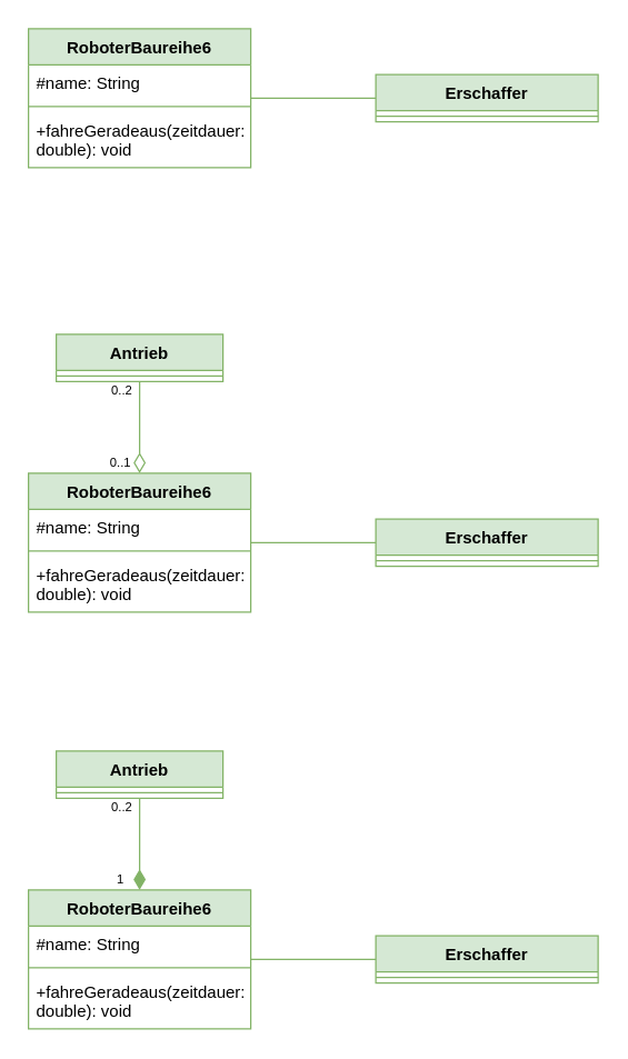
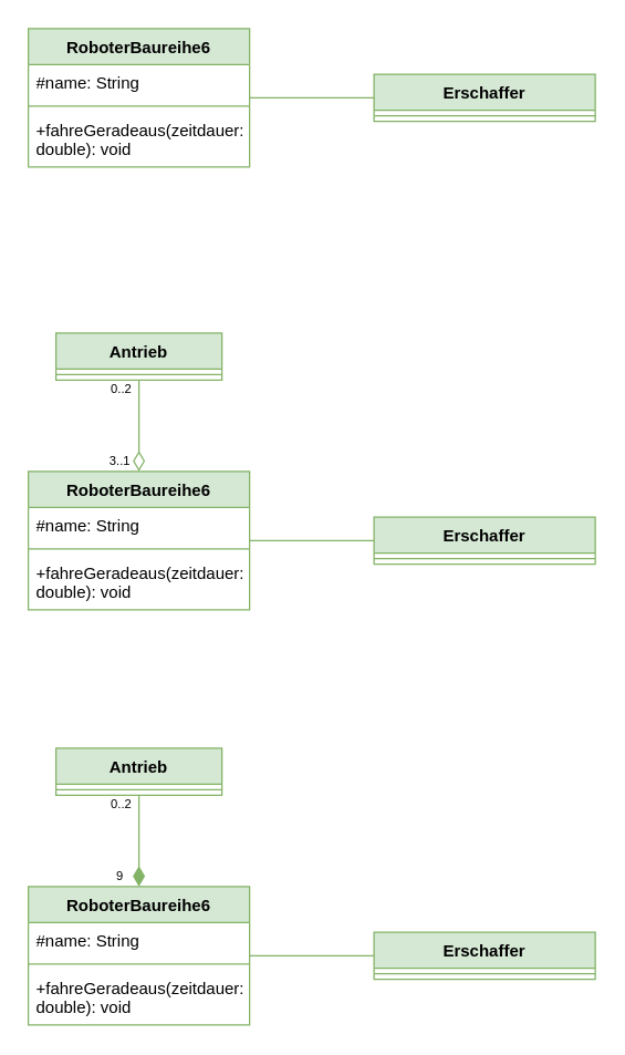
  <mxCell id="0" />
  <mxCell id="1" parent="0" />
  <mxCell id="2" style="edgeStyle=orthogonalEdgeStyle;rounded=0;orthogonalLoop=1;jettySize=auto;html=1;entryX=0;entryY=0.5;entryDx=0;entryDy=0;endArrow=none;endFill=0;fillColor=#d5e8d4;strokeColor=#82b366;" edge="1" parent="1" source="3" target="7"><mxGeometry relative="1" as="geometry" /></mxCell>
  <mxCell id="3" value="RoboterBaureihe6" style="swimlane;fontStyle=1;align=center;verticalAlign=top;childLayout=stackLayout;horizontal=1;startSize=26;horizontalStack=0;resizeParent=1;resizeParentMax=0;resizeLast=0;collapsible=1;marginBottom=0;whiteSpace=wrap;html=1;fillColor=#d5e8d4;strokeColor=#82b366;" vertex="1" parent="1"><mxGeometry x="20" y="20" width="160" height="100" as="geometry"><mxRectangle x="240" y="390" width="140" height="30" as="alternateBounds" /></mxGeometry></mxCell>
  <mxCell id="4" value="#name: String" style="text;strokeColor=none;fillColor=none;align=left;verticalAlign=top;spacingLeft=4;spacingRight=4;overflow=hidden;rotatable=0;points=[[0,0.5],[1,0.5]];portConstraint=eastwest;whiteSpace=wrap;html=1;" vertex="1" parent="3"><mxGeometry y="26" width="160" height="26" as="geometry" /></mxCell>
  <mxCell id="5" value="" style="line;strokeWidth=1;fillColor=none;align=left;verticalAlign=middle;spacingTop=-1;spacingLeft=3;spacingRight=3;rotatable=0;labelPosition=right;points=[];portConstraint=eastwest;strokeColor=inherit;" vertex="1" parent="3"><mxGeometry y="52" width="160" height="8" as="geometry" /></mxCell>
  <mxCell id="6" value="+fahreGeradeaus(zeitdauer: double): void" style="text;strokeColor=none;fillColor=none;align=left;verticalAlign=top;spacingLeft=4;spacingRight=4;overflow=hidden;rotatable=0;points=[[0,0.5],[1,0.5]];portConstraint=eastwest;whiteSpace=wrap;html=1;" vertex="1" parent="3"><mxGeometry y="60" width="160" height="40" as="geometry" /></mxCell>
  <mxCell id="7" value="Erschaffer" style="swimlane;fontStyle=1;align=center;verticalAlign=top;childLayout=stackLayout;horizontal=1;startSize=26;horizontalStack=0;resizeParent=1;resizeParentMax=0;resizeLast=0;collapsible=1;marginBottom=0;whiteSpace=wrap;html=1;fillColor=#d5e8d4;strokeColor=#82b366;" vertex="1" parent="1"><mxGeometry x="270" y="53" width="160" height="34" as="geometry"><mxRectangle x="440" y="350" width="140" height="30" as="alternateBounds" /></mxGeometry></mxCell>
  <mxCell id="8" value="" style="line;strokeWidth=1;fillColor=none;align=left;verticalAlign=middle;spacingTop=-1;spacingLeft=3;spacingRight=3;rotatable=0;labelPosition=right;points=[];portConstraint=eastwest;strokeColor=inherit;" vertex="1" parent="7"><mxGeometry y="26" width="160" height="8" as="geometry" /></mxCell>
  <mxCell id="9" style="edgeStyle=orthogonalEdgeStyle;rounded=0;orthogonalLoop=1;jettySize=auto;html=1;entryX=0;entryY=0.5;entryDx=0;entryDy=0;endArrow=none;endFill=0;fillColor=#d5e8d4;strokeColor=#82b366;" edge="1" parent="1" source="10" target="14"><mxGeometry relative="1" as="geometry" /></mxCell>
  <mxCell id="10" value="RoboterBaureihe6" style="swimlane;fontStyle=1;align=center;verticalAlign=top;childLayout=stackLayout;horizontal=1;startSize=26;horizontalStack=0;resizeParent=1;resizeParentMax=0;resizeLast=0;collapsible=1;marginBottom=0;whiteSpace=wrap;html=1;fillColor=#d5e8d4;strokeColor=#82b366;" vertex="1" parent="1"><mxGeometry x="20" y="340" width="160" height="100" as="geometry"><mxRectangle x="240" y="390" width="140" height="30" as="alternateBounds" /></mxGeometry></mxCell>
  <mxCell id="11" value="#name: String" style="text;strokeColor=none;fillColor=none;align=left;verticalAlign=top;spacingLeft=4;spacingRight=4;overflow=hidden;rotatable=0;points=[[0,0.5],[1,0.5]];portConstraint=eastwest;whiteSpace=wrap;html=1;" vertex="1" parent="10"><mxGeometry y="26" width="160" height="26" as="geometry" /></mxCell>
  <mxCell id="12" value="" style="line;strokeWidth=1;fillColor=none;align=left;verticalAlign=middle;spacingTop=-1;spacingLeft=3;spacingRight=3;rotatable=0;labelPosition=right;points=[];portConstraint=eastwest;strokeColor=inherit;" vertex="1" parent="10"><mxGeometry y="52" width="160" height="8" as="geometry" /></mxCell>
  <mxCell id="13" value="+fahreGeradeaus(zeitdauer: double): void" style="text;strokeColor=none;fillColor=none;align=left;verticalAlign=top;spacingLeft=4;spacingRight=4;overflow=hidden;rotatable=0;points=[[0,0.5],[1,0.5]];portConstraint=eastwest;whiteSpace=wrap;html=1;" vertex="1" parent="10"><mxGeometry y="60" width="160" height="40" as="geometry" /></mxCell>
  <mxCell id="14" value="Erschaffer" style="swimlane;fontStyle=1;align=center;verticalAlign=top;childLayout=stackLayout;horizontal=1;startSize=26;horizontalStack=0;resizeParent=1;resizeParentMax=0;resizeLast=0;collapsible=1;marginBottom=0;whiteSpace=wrap;html=1;fillColor=#d5e8d4;strokeColor=#82b366;" vertex="1" parent="1"><mxGeometry x="270" y="373" width="160" height="34" as="geometry"><mxRectangle x="440" y="350" width="140" height="30" as="alternateBounds" /></mxGeometry></mxCell>
  <mxCell id="15" value="" style="line;strokeWidth=1;fillColor=none;align=left;verticalAlign=middle;spacingTop=-1;spacingLeft=3;spacingRight=3;rotatable=0;labelPosition=right;points=[];portConstraint=eastwest;strokeColor=inherit;" vertex="1" parent="14"><mxGeometry y="26" width="160" height="8" as="geometry" /></mxCell>
  <mxCell id="16" style="edgeStyle=orthogonalEdgeStyle;rounded=0;orthogonalLoop=1;jettySize=auto;html=1;fillColor=#d5e8d4;strokeColor=#82b366;endArrow=diamondThin;endFill=0;strokeWidth=1;startSize=6;endSize=12;" edge="1" parent="1" source="17" target="10"><mxGeometry relative="1" as="geometry" /></mxCell>
  <mxCell id="17" value="Antrieb" style="swimlane;fontStyle=1;align=center;verticalAlign=top;childLayout=stackLayout;horizontal=1;startSize=26;horizontalStack=0;resizeParent=1;resizeParentMax=0;resizeLast=0;collapsible=1;marginBottom=0;whiteSpace=wrap;html=1;fillColor=#d5e8d4;strokeColor=#82b366;" vertex="1" parent="1"><mxGeometry x="40" y="240" width="120" height="34" as="geometry"><mxRectangle x="440" y="350" width="140" height="30" as="alternateBounds" /></mxGeometry></mxCell>
  <mxCell id="18" value="" style="line;strokeWidth=1;fillColor=none;align=left;verticalAlign=middle;spacingTop=-1;spacingLeft=3;spacingRight=3;rotatable=0;labelPosition=right;points=[];portConstraint=eastwest;strokeColor=inherit;" vertex="1" parent="17"><mxGeometry y="26" width="120" height="8" as="geometry" /></mxCell>
  <mxCell id="19" value="&lt;font style=&quot;font-size: 9px;&quot;&gt;0..2&lt;/font&gt;" style="text;html=1;align=center;verticalAlign=middle;resizable=0;points=[];autosize=1;strokeColor=none;fillColor=none;" vertex="1" parent="1"><mxGeometry x="67" y="265" width="40" height="30" as="geometry" /></mxCell>
- <mxCell id="20" value="&lt;font style=&quot;font-size: 9px;&quot;&gt;0..1&lt;/font&gt;" style="text;html=1;align=center;verticalAlign=middle;resizable=0;points=[];autosize=1;strokeColor=none;fillColor=none;" vertex="1" parent="1"><mxGeometry x="66" y="317" width="40" height="30" as="geometry" /></mxCell>
+ <mxCell id="20" value="&lt;font style=&quot;font-size: 9px;&quot;&gt;3..1&lt;/font&gt;" style="text;html=1;align=center;verticalAlign=middle;resizable=0;points=[];autosize=1;strokeColor=none;fillColor=none;" vertex="1" parent="1"><mxGeometry x="66" y="317" width="40" height="30" as="geometry" /></mxCell>
  <mxCell id="21" style="edgeStyle=orthogonalEdgeStyle;rounded=0;orthogonalLoop=1;jettySize=auto;html=1;entryX=0;entryY=0.5;entryDx=0;entryDy=0;endArrow=none;endFill=0;fillColor=#d5e8d4;strokeColor=#82b366;" edge="1" parent="1" source="22" target="26"><mxGeometry relative="1" as="geometry" /></mxCell>
  <mxCell id="22" value="RoboterBaureihe6" style="swimlane;fontStyle=1;align=center;verticalAlign=top;childLayout=stackLayout;horizontal=1;startSize=26;horizontalStack=0;resizeParent=1;resizeParentMax=0;resizeLast=0;collapsible=1;marginBottom=0;whiteSpace=wrap;html=1;fillColor=#d5e8d4;strokeColor=#82b366;" vertex="1" parent="1"><mxGeometry x="20" y="640" width="160" height="100" as="geometry"><mxRectangle x="240" y="390" width="140" height="30" as="alternateBounds" /></mxGeometry></mxCell>
  <mxCell id="23" value="#name: String" style="text;strokeColor=none;fillColor=none;align=left;verticalAlign=top;spacingLeft=4;spacingRight=4;overflow=hidden;rotatable=0;points=[[0,0.5],[1,0.5]];portConstraint=eastwest;whiteSpace=wrap;html=1;" vertex="1" parent="22"><mxGeometry y="26" width="160" height="26" as="geometry" /></mxCell>
  <mxCell id="24" value="" style="line;strokeWidth=1;fillColor=none;align=left;verticalAlign=middle;spacingTop=-1;spacingLeft=3;spacingRight=3;rotatable=0;labelPosition=right;points=[];portConstraint=eastwest;strokeColor=inherit;" vertex="1" parent="22"><mxGeometry y="52" width="160" height="8" as="geometry" /></mxCell>
  <mxCell id="25" value="+fahreGeradeaus(zeitdauer: double): void" style="text;strokeColor=none;fillColor=none;align=left;verticalAlign=top;spacingLeft=4;spacingRight=4;overflow=hidden;rotatable=0;points=[[0,0.5],[1,0.5]];portConstraint=eastwest;whiteSpace=wrap;html=1;" vertex="1" parent="22"><mxGeometry y="60" width="160" height="40" as="geometry" /></mxCell>
  <mxCell id="26" value="Erschaffer" style="swimlane;fontStyle=1;align=center;verticalAlign=top;childLayout=stackLayout;horizontal=1;startSize=26;horizontalStack=0;resizeParent=1;resizeParentMax=0;resizeLast=0;collapsible=1;marginBottom=0;whiteSpace=wrap;html=1;fillColor=#d5e8d4;strokeColor=#82b366;" vertex="1" parent="1"><mxGeometry x="270" y="673" width="160" height="34" as="geometry"><mxRectangle x="440" y="350" width="140" height="30" as="alternateBounds" /></mxGeometry></mxCell>
  <mxCell id="27" value="" style="line;strokeWidth=1;fillColor=none;align=left;verticalAlign=middle;spacingTop=-1;spacingLeft=3;spacingRight=3;rotatable=0;labelPosition=right;points=[];portConstraint=eastwest;strokeColor=inherit;" vertex="1" parent="26"><mxGeometry y="26" width="160" height="8" as="geometry" /></mxCell>
  <mxCell id="28" style="edgeStyle=orthogonalEdgeStyle;rounded=0;orthogonalLoop=1;jettySize=auto;html=1;fillColor=#d5e8d4;strokeColor=#82b366;endArrow=diamondThin;endFill=1;strokeWidth=1;startSize=6;endSize=12;backgroundOutline=0;" edge="1" parent="1" source="29" target="22"><mxGeometry relative="1" as="geometry" /></mxCell>
  <mxCell id="29" value="Antrieb" style="swimlane;fontStyle=1;align=center;verticalAlign=top;childLayout=stackLayout;horizontal=1;startSize=26;horizontalStack=0;resizeParent=1;resizeParentMax=0;resizeLast=0;collapsible=1;marginBottom=0;whiteSpace=wrap;html=1;fillColor=#d5e8d4;strokeColor=#82b366;" vertex="1" parent="1"><mxGeometry x="40" y="540" width="120" height="34" as="geometry"><mxRectangle x="440" y="350" width="140" height="30" as="alternateBounds" /></mxGeometry></mxCell>
  <mxCell id="30" value="" style="line;strokeWidth=1;fillColor=none;align=left;verticalAlign=middle;spacingTop=-1;spacingLeft=3;spacingRight=3;rotatable=0;labelPosition=right;points=[];portConstraint=eastwest;strokeColor=inherit;" vertex="1" parent="29"><mxGeometry y="26" width="120" height="8" as="geometry" /></mxCell>
  <mxCell id="31" value="&lt;font style=&quot;font-size: 9px;&quot;&gt;0..2&lt;/font&gt;" style="text;html=1;align=center;verticalAlign=middle;resizable=0;points=[];autosize=1;strokeColor=none;fillColor=none;" vertex="1" parent="1"><mxGeometry x="67" y="565" width="40" height="30" as="geometry" /></mxCell>
- <mxCell id="32" value="&lt;font style=&quot;font-size: 9px;&quot;&gt;1&lt;/font&gt;" style="text;html=1;align=center;verticalAlign=middle;resizable=0;points=[];autosize=1;strokeColor=none;fillColor=none;" vertex="1" parent="1"><mxGeometry x="71" y="617" width="30" height="30" as="geometry" /></mxCell>
+ <mxCell id="32" value="&lt;font style=&quot;font-size: 9px;&quot;&gt;9&lt;/font&gt;" style="text;html=1;align=center;verticalAlign=middle;resizable=0;points=[];autosize=1;strokeColor=none;fillColor=none;" vertex="1" parent="1"><mxGeometry x="71" y="617" width="30" height="30" as="geometry" /></mxCell>
